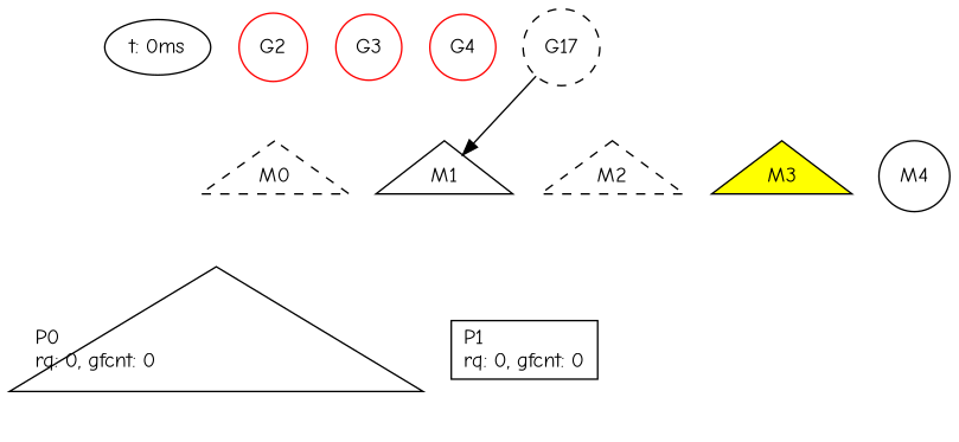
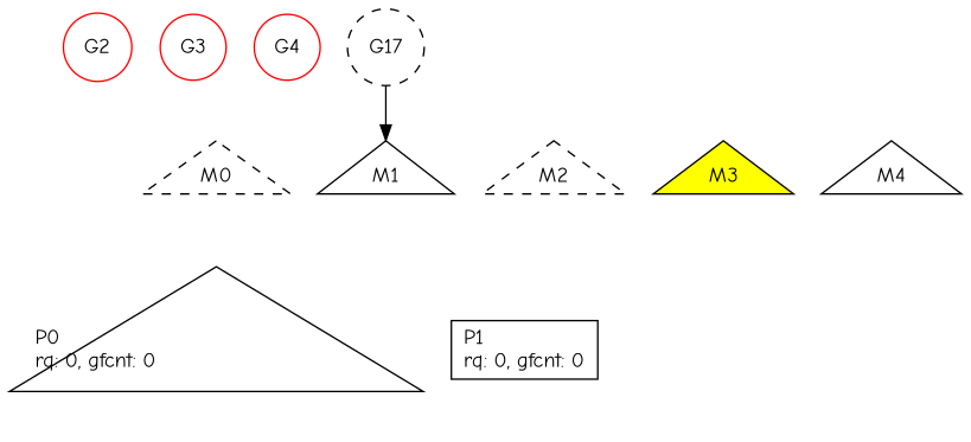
  digraph {
    fontname="Comic Neue"
    rankdir=TB
    node [fontname="Comic Neue" group=m shape=triangle]
    edge [fontname="Comic Neue" style=invis]
    n1 [group=p label="P0\lrq: 0, gfcnt: 0\l"]
    n2 [group=p label="P1\lrq: 0, gfcnt: 0\l" shape=box]
-   n3 [fillcolor=white label=M4 shape=circle style=filled]
+   n3 [fillcolor=white label=M4 style=filled]
    n4 [fillcolor=yellow label=M3 style=filled]
    n5 [fillcolor=white label=M2 style="dashed,filled"]
    n6 [fillcolor=white label=M1 style=filled]
    n7 [fillcolor=white label=M0 style="dashed,filled"]
    n8 [color=black group=g label=G17 shape=circle style=dashed]
    n9 [color=red group=g label=G2 shape=circle]
    n10 [color=red group=g label=G3 shape=circle]
    n11 [color=red group=g label=G4 shape=circle]
-   n12 [label="t: 0ms" group="" shape=""]
    subgraph sub_1 {
      rank=same
      n1
      n2
    }
    subgraph sub_2 {
      rank=same
      n3
      n4
      n5
      n6
      n7
    }
    subgraph sub_3 {
      rank=same
      n8
      n9
      n10
      n11
    }
    n1 -> n2
    n4 -> n3
    n5 -> n4
    n6 -> n5
    n7 -> n1
    n7 -> n6
    n8 -> n6 [style=""]
    n9 -> n10
    n10 -> n11
    n11 -> n8
-   n12 -> n1
-   n12 -> n7
  }
